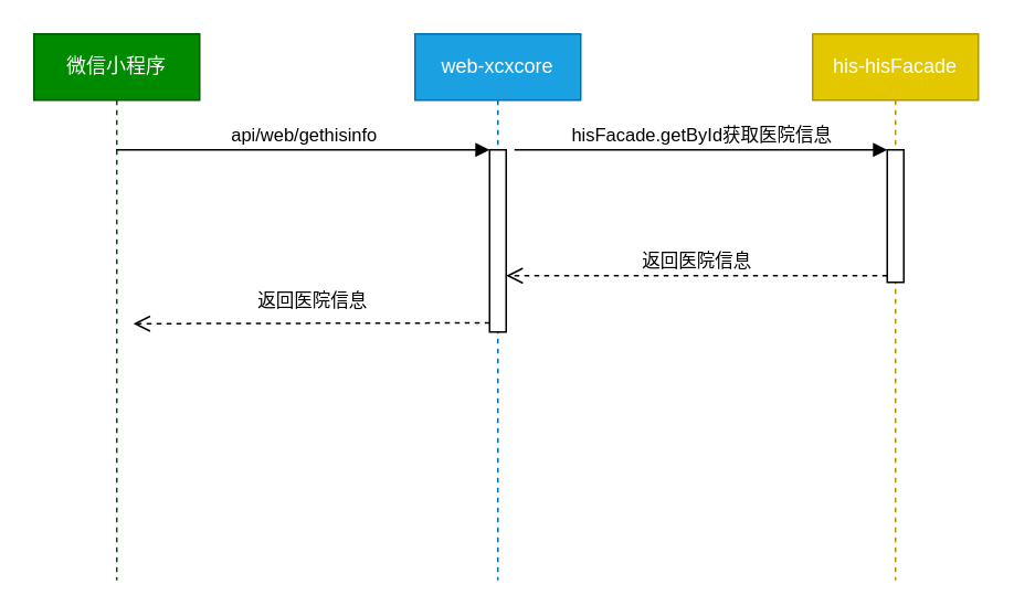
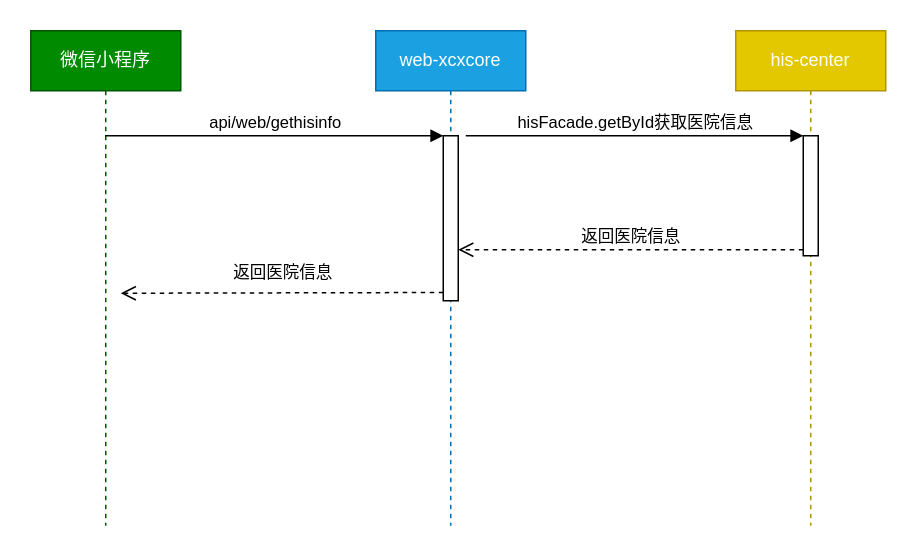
  <mxCell id="0" />
  <mxCell id="1" parent="0" />
  <mxCell id="2" value="微信小程序" style="shape=umlLifeline;perimeter=lifelinePerimeter;whiteSpace=wrap;html=1;container=1;collapsible=0;recursiveResize=0;outlineConnect=0;fillColor=#008a00;strokeColor=#005700;fontColor=#ffffff;" vertex="1" parent="1"><mxGeometry x="20" y="20" width="100" height="330" as="geometry" /></mxCell>
  <mxCell id="3" value="web-xcxcore" style="shape=umlLifeline;perimeter=lifelinePerimeter;whiteSpace=wrap;html=1;container=1;collapsible=0;recursiveResize=0;outlineConnect=0;fillColor=#1ba1e2;strokeColor=#006EAF;fontColor=#ffffff;" vertex="1" parent="1"><mxGeometry x="250" y="20" width="100" height="330" as="geometry" /></mxCell>
  <mxCell id="4" value="" style="html=1;points=[];perimeter=orthogonalPerimeter;" vertex="1" parent="3"><mxGeometry x="45" y="70" width="10" height="110" as="geometry" /></mxCell>
- <mxCell id="5" value="his-hisFacade" style="shape=umlLifeline;perimeter=lifelinePerimeter;whiteSpace=wrap;html=1;container=1;collapsible=0;recursiveResize=0;outlineConnect=0;fillColor=#e3c800;strokeColor=#B09500;fontColor=#ffffff;" vertex="1" parent="1"><mxGeometry x="490" y="20" width="100" height="330" as="geometry" /></mxCell>
+ <mxCell id="5" value="his-center" style="shape=umlLifeline;perimeter=lifelinePerimeter;whiteSpace=wrap;html=1;container=1;collapsible=0;recursiveResize=0;outlineConnect=0;fillColor=#e3c800;strokeColor=#B09500;fontColor=#ffffff;" vertex="1" parent="1"><mxGeometry x="490" y="20" width="100" height="330" as="geometry" /></mxCell>
  <mxCell id="6" value="" style="html=1;points=[];perimeter=orthogonalPerimeter;" vertex="1" parent="5"><mxGeometry x="45" y="70" width="10" height="80" as="geometry" /></mxCell>
  <mxCell id="7" value="api/web/gethisinfo" style="html=1;verticalAlign=bottom;endArrow=block;entryX=0;entryY=0;" edge="1" target="4" parent="1" source="2"><mxGeometry relative="1" as="geometry"><mxPoint x="225" y="90" as="sourcePoint" /></mxGeometry></mxCell>
  <mxCell id="8" value="返回医院信息" style="html=1;verticalAlign=bottom;endArrow=open;dashed=1;endSize=8;exitX=0;exitY=0.95;" edge="1" source="4" parent="1"><mxGeometry x="0.255" y="-30" relative="1" as="geometry"><mxPoint x="80" y="195" as="targetPoint" /><Array as="points" /><mxPoint x="28" y="25" as="offset" /></mxGeometry></mxCell>
  <mxCell id="9" value="hisFacade.getById获取医院信息" style="html=1;verticalAlign=bottom;endArrow=block;entryX=0;entryY=0;exitX=1.5;exitY=0;exitDx=0;exitDy=0;exitPerimeter=0;" edge="1" target="6" parent="1" source="4"><mxGeometry relative="1" as="geometry"><mxPoint x="465" y="90" as="sourcePoint" /></mxGeometry></mxCell>
  <mxCell id="10" value="返回医院信息" style="html=1;verticalAlign=bottom;endArrow=open;dashed=1;endSize=8;exitX=0;exitY=0.95;" edge="1" source="6" parent="1" target="4"><mxGeometry relative="1" as="geometry"><mxPoint x="465" y="166" as="targetPoint" /></mxGeometry></mxCell>
